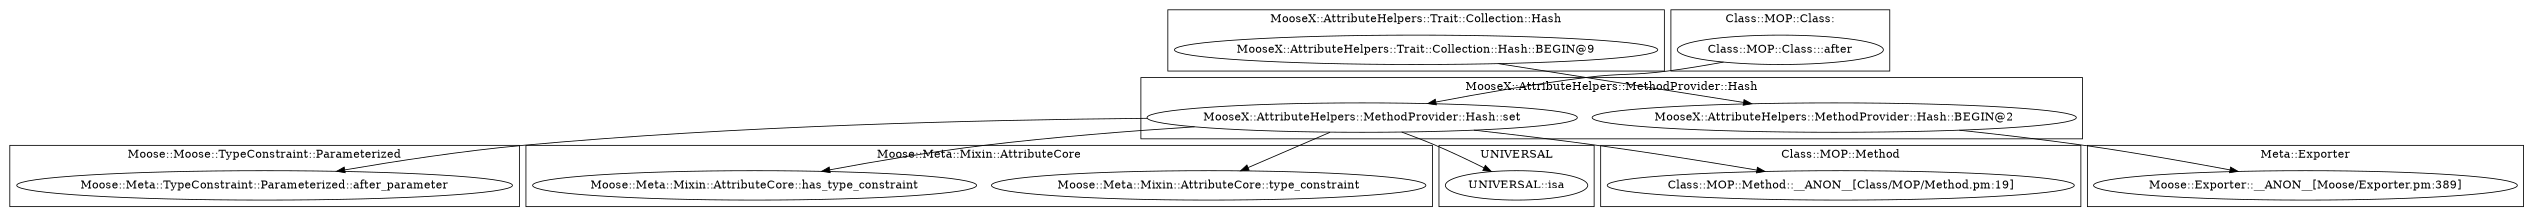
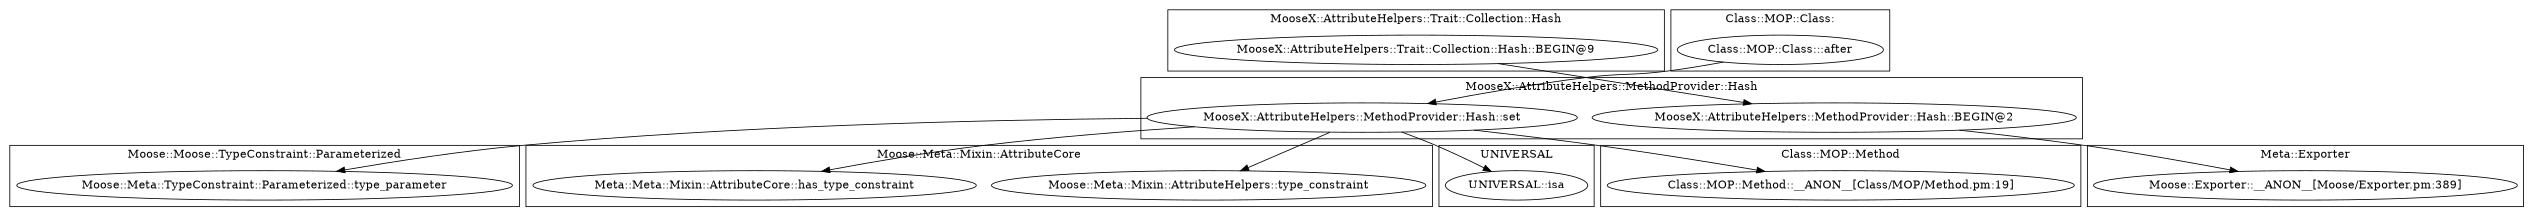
  digraph {
    "Moose::Exporter::__ANON__[Moose/Exporter.pm:389]"
    "MooseX::AttributeHelpers::Trait::Collection::Hash::BEGIN@9"
-   "Moose::Meta::TypeConstraint::Parameterized::type_parameter" [label="Moose::Meta::TypeConstraint::Parameterized::after_parameter"]
-   "Moose::Meta::Mixin::AttributeCore::type_constraint"
-   "Moose::Meta::Mixin::AttributeCore::has_type_constraint"
+   "Moose::Meta::TypeConstraint::Parameterized::type_parameter"
+   "Moose::Meta::Mixin::AttributeCore::type_constraint" [label="Moose::Meta::Mixin::AttributeHelpers::type_constraint"]
+   "Moose::Meta::Mixin::AttributeCore::has_type_constraint" [label="Meta::Meta::Mixin::AttributeCore::has_type_constraint"]
    "UNIVERSAL::isa"
    "MooseX::AttributeHelpers::MethodProvider::Hash::set"
    "MooseX::AttributeHelpers::MethodProvider::Hash::BEGIN@2"
    "Class::MOP::Class:::after"
    "Class::MOP::Method::__ANON__[Class/MOP/Method.pm:19]"
    subgraph cluster_1 {
      label="Meta::Exporter"
      "Moose::Exporter::__ANON__[Moose/Exporter.pm:389]"
    }
    subgraph cluster_2 {
      label="MooseX::AttributeHelpers::Trait::Collection::Hash"
      "MooseX::AttributeHelpers::Trait::Collection::Hash::BEGIN@9"
    }
    subgraph cluster_3 {
      label="Moose::Moose::TypeConstraint::Parameterized"
      "Moose::Meta::TypeConstraint::Parameterized::type_parameter"
    }
    subgraph cluster_4 {
      label="Moose::Meta::Mixin::AttributeCore"
      "Moose::Meta::Mixin::AttributeCore::type_constraint"
      "Moose::Meta::Mixin::AttributeCore::has_type_constraint"
    }
    subgraph cluster_5 {
      label=UNIVERSAL
      "UNIVERSAL::isa"
    }
    subgraph cluster_6 {
      label="MooseX::AttributeHelpers::MethodProvider::Hash"
      "MooseX::AttributeHelpers::MethodProvider::Hash::set"
      "MooseX::AttributeHelpers::MethodProvider::Hash::BEGIN@2"
    }
    subgraph cluster_7 {
      label="Class::MOP::Class:"
      "Class::MOP::Class:::after"
    }
    subgraph cluster_8 {
      label="Class::MOP::Method"
      "Class::MOP::Method::__ANON__[Class/MOP/Method.pm:19]"
    }
    "MooseX::AttributeHelpers::Trait::Collection::Hash::BEGIN@9" -> "MooseX::AttributeHelpers::MethodProvider::Hash::BEGIN@2"
    "MooseX::AttributeHelpers::MethodProvider::Hash::set" -> "Moose::Meta::TypeConstraint::Parameterized::type_parameter"
    "MooseX::AttributeHelpers::MethodProvider::Hash::set" -> "Moose::Meta::Mixin::AttributeCore::type_constraint"
    "MooseX::AttributeHelpers::MethodProvider::Hash::set" -> "Moose::Meta::Mixin::AttributeCore::has_type_constraint"
    "MooseX::AttributeHelpers::MethodProvider::Hash::set" -> "UNIVERSAL::isa"
    "MooseX::AttributeHelpers::MethodProvider::Hash::set" -> "Class::MOP::Method::__ANON__[Class/MOP/Method.pm:19]"
    "MooseX::AttributeHelpers::MethodProvider::Hash::BEGIN@2" -> "Moose::Exporter::__ANON__[Moose/Exporter.pm:389]"
    "Class::MOP::Class:::after" -> "MooseX::AttributeHelpers::MethodProvider::Hash::set"
  }
